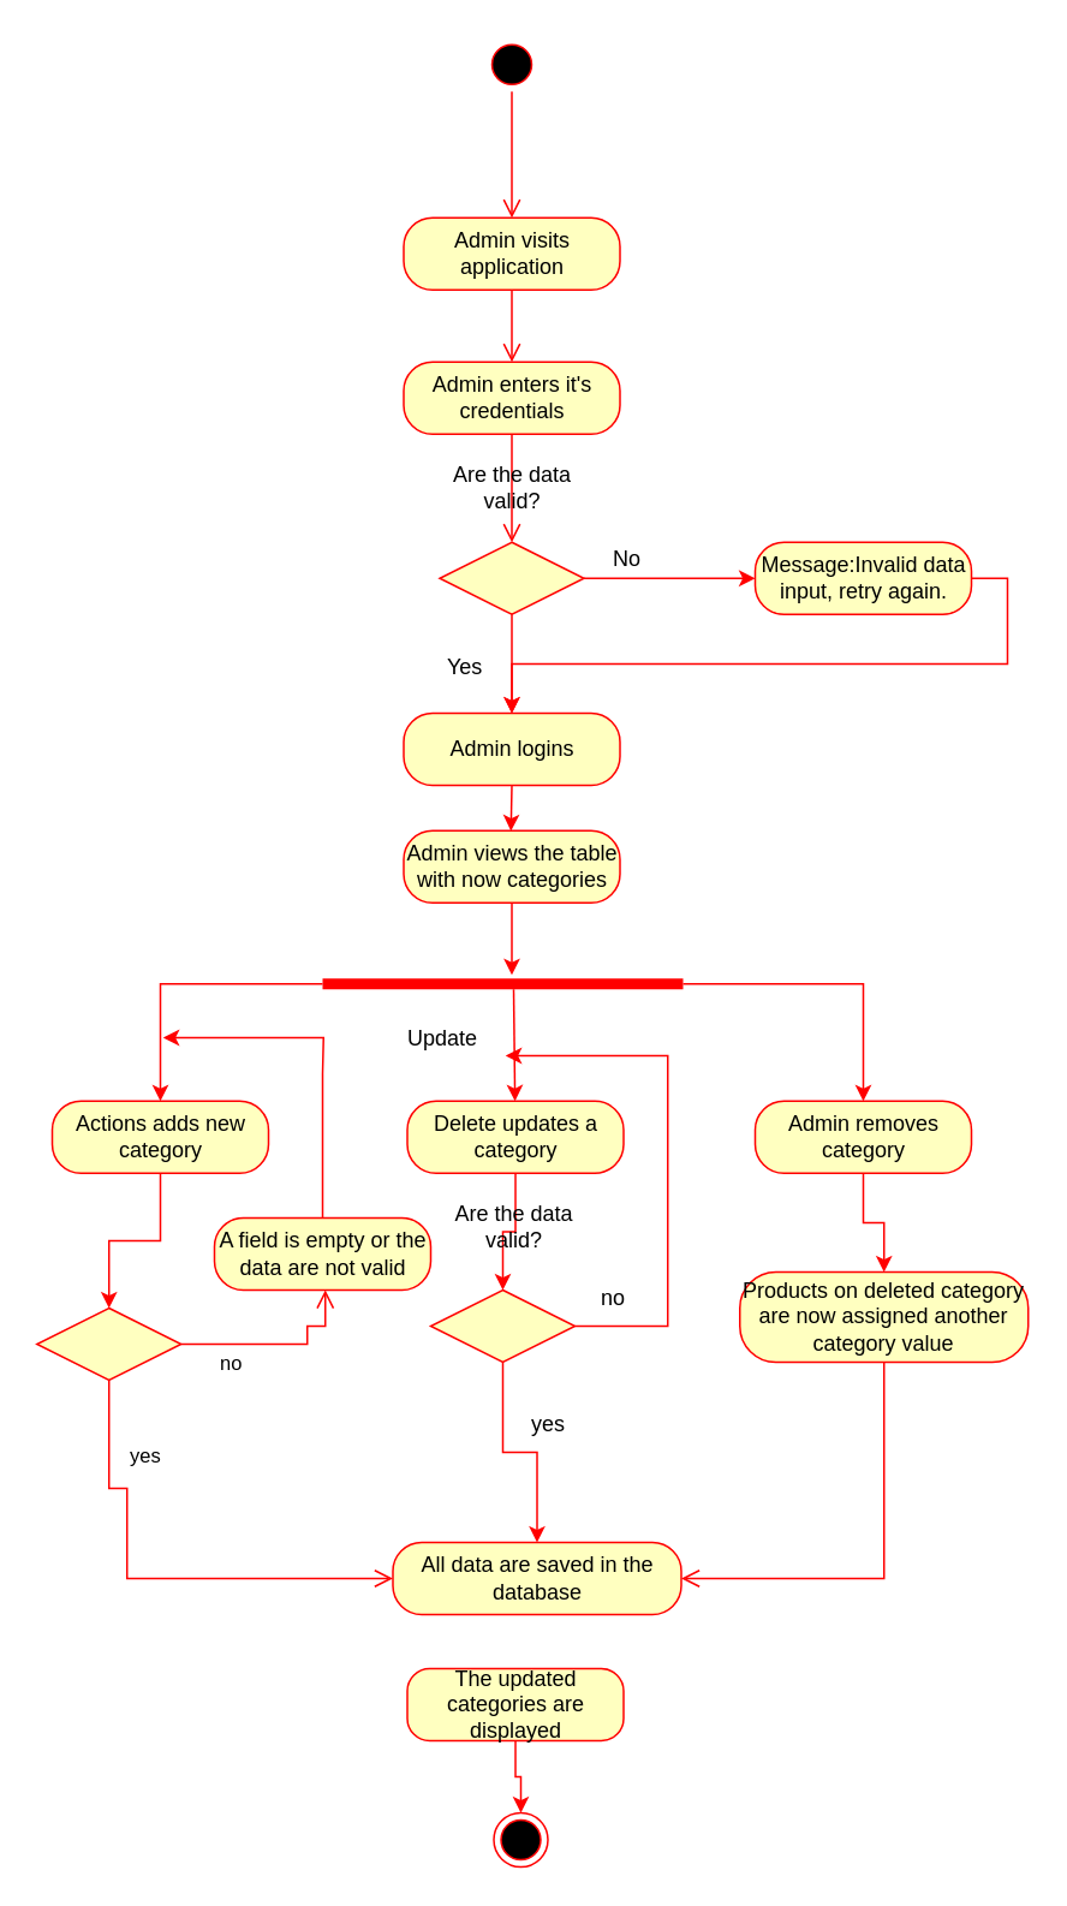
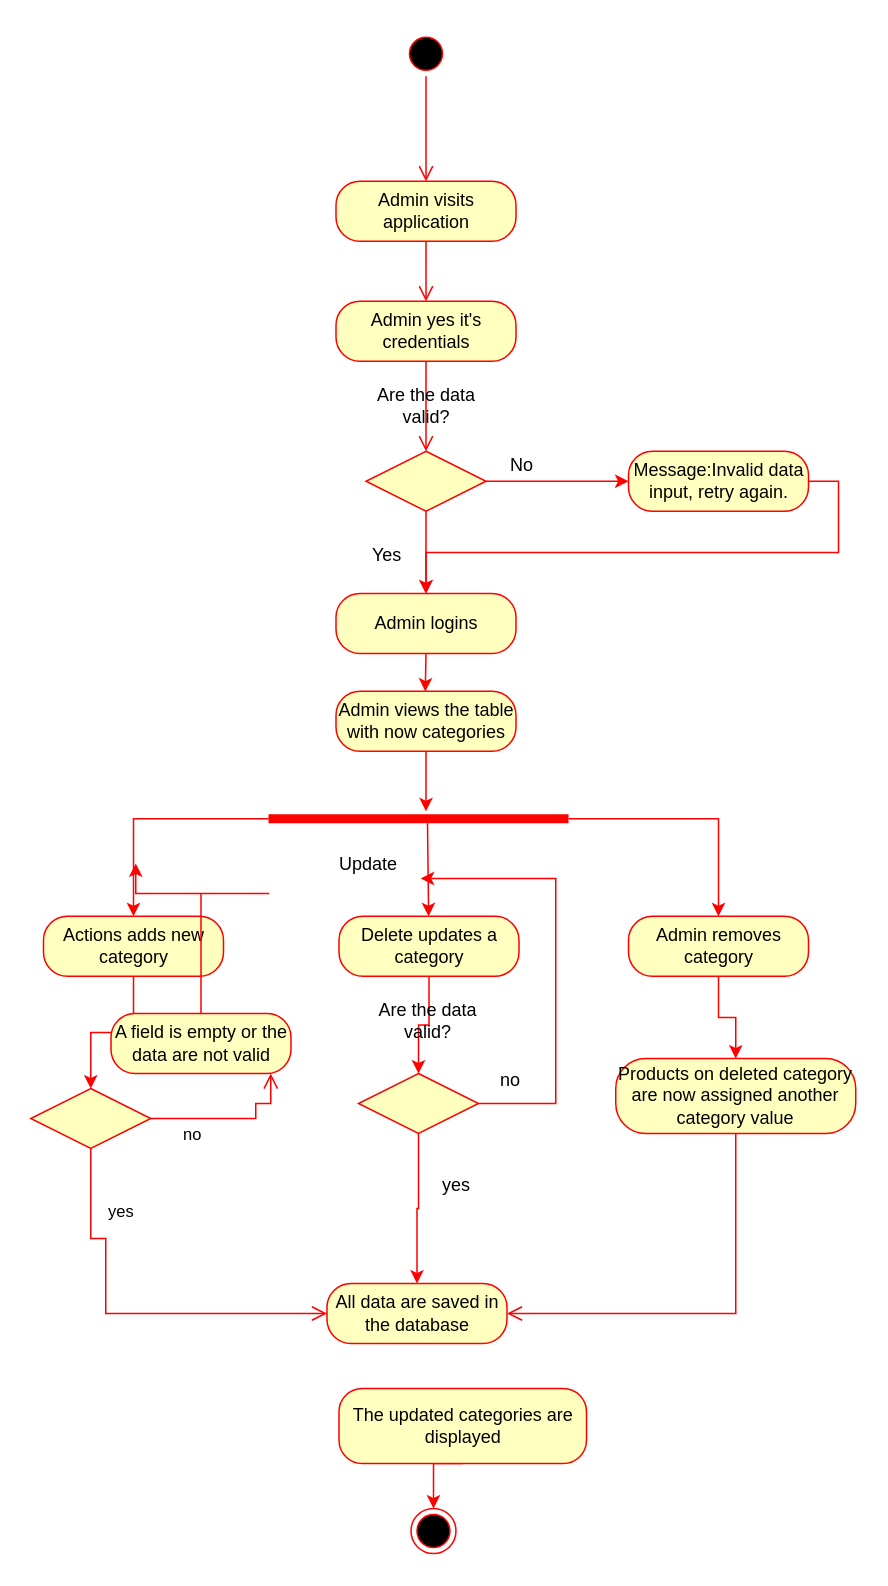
  <mxCell id="0" />
  <mxCell id="1" parent="0" />
  <mxCell id="2" value="" style="ellipse;html=1;shape=startState;fillColor=#000000;strokeColor=#ff0000;" vertex="1" parent="1"><mxGeometry x="268.5" y="20.167" width="30" height="30" as="geometry" /></mxCell>
  <mxCell id="3" value="" style="edgeStyle=orthogonalEdgeStyle;html=1;verticalAlign=bottom;endArrow=open;endSize=8;strokeColor=#ff0000;entryX=0.5;entryY=0;entryDx=0;entryDy=0;" edge="1" parent="1" source="2" target="4"><mxGeometry relative="1" as="geometry"><mxPoint x="283.5" y="110.167" as="targetPoint" /></mxGeometry></mxCell>
  <mxCell id="4" value="Admin visits application" style="rounded=1;whiteSpace=wrap;html=1;arcSize=40;fillColor=#FFFFC0;strokeColor=#FF0000;" vertex="1" parent="1"><mxGeometry x="223.5" y="120.167" width="120" height="40" as="geometry" /></mxCell>
  <mxCell id="5" value="" style="edgeStyle=orthogonalEdgeStyle;html=1;verticalAlign=bottom;endArrow=open;endSize=8;strokeColor=#ff0000;entryX=0.5;entryY=0;entryDx=0;entryDy=0;" edge="1" parent="1" source="4" target="6"><mxGeometry relative="1" as="geometry"><mxPoint x="313.5" y="220.167" as="targetPoint" /></mxGeometry></mxCell>
- <mxCell id="6" value="Admin enters it's credentials" style="rounded=1;whiteSpace=wrap;html=1;arcSize=40;fillColor=#FFFFC0;strokeColor=#FF0000;" vertex="1" parent="1"><mxGeometry x="223.5" y="200.167" width="120" height="40" as="geometry" /></mxCell>
+ <mxCell id="6" value="Admin yes it's credentials" style="rounded=1;whiteSpace=wrap;html=1;arcSize=40;fillColor=#FFFFC0;strokeColor=#FF0000;" vertex="1" parent="1"><mxGeometry x="223.5" y="200.167" width="120" height="40" as="geometry" /></mxCell>
  <mxCell id="7" value="" style="edgeStyle=orthogonalEdgeStyle;html=1;verticalAlign=bottom;endArrow=open;endSize=8;strokeColor=#ff0000;" edge="1" parent="1" source="6"><mxGeometry relative="1" as="geometry"><mxPoint x="283.5" y="300.167" as="targetPoint" /></mxGeometry></mxCell>
  <mxCell id="8" style="edgeStyle=orthogonalEdgeStyle;rounded=0;orthogonalLoop=1;jettySize=auto;html=1;exitX=1;exitY=0.5;exitDx=0;exitDy=0;entryX=0;entryY=0.5;entryDx=0;entryDy=0;strokeColor=#FF0000;" edge="1" parent="1" source="10" target="12"><mxGeometry relative="1" as="geometry" /></mxCell>
  <mxCell id="9" style="edgeStyle=orthogonalEdgeStyle;rounded=0;orthogonalLoop=1;jettySize=auto;html=1;exitX=0.5;exitY=1;exitDx=0;exitDy=0;entryX=0.5;entryY=0;entryDx=0;entryDy=0;strokeColor=#FF0000;" edge="1" parent="1" source="10" target="15"><mxGeometry relative="1" as="geometry" /></mxCell>
  <mxCell id="10" value="" style="rhombus;whiteSpace=wrap;html=1;fillColor=#FFFFC0;strokeColor=#FF0000;" vertex="1" parent="1"><mxGeometry x="243.5" y="300.167" width="80" height="40" as="geometry" /></mxCell>
  <mxCell id="11" style="edgeStyle=orthogonalEdgeStyle;rounded=0;orthogonalLoop=1;jettySize=auto;html=1;exitX=1;exitY=0.5;exitDx=0;exitDy=0;strokeColor=#FF0000;" edge="1" parent="1" source="12" target="15"><mxGeometry relative="1" as="geometry" /></mxCell>
  <mxCell id="12" value="Message:Invalid data input, retry again." style="rounded=1;whiteSpace=wrap;html=1;arcSize=40;fillColor=#FFFFC0;strokeColor=#FF0000;" vertex="1" parent="1"><mxGeometry x="418.5" y="300.167" width="120" height="40" as="geometry" /></mxCell>
  <mxCell id="13" value="No" style="text;html=1;resizable=0;points=[];autosize=1;align=left;verticalAlign=top;spacingTop=-4;" vertex="1" parent="1"><mxGeometry x="337.5" y="300.167" width="30" height="20" as="geometry" /></mxCell>
  <mxCell id="14" style="edgeStyle=orthogonalEdgeStyle;rounded=0;orthogonalLoop=1;jettySize=auto;html=1;exitX=0.5;exitY=1;exitDx=0;exitDy=0;strokeColor=#FF0000;" edge="1" parent="1" source="15"><mxGeometry relative="1" as="geometry"><mxPoint x="283" y="460.333" as="targetPoint" /></mxGeometry></mxCell>
  <mxCell id="15" value="Admin logins" style="rounded=1;whiteSpace=wrap;html=1;arcSize=40;fillColor=#FFFFC0;strokeColor=#FF0000;" vertex="1" parent="1"><mxGeometry x="223.5" y="394.997" width="120" height="40" as="geometry" /></mxCell>
  <mxCell id="16" value="Yes" style="text;html=1;resizable=0;points=[];autosize=1;align=left;verticalAlign=top;spacingTop=-4;" vertex="1" parent="1"><mxGeometry x="245.5" y="360.167" width="40" height="20" as="geometry" /></mxCell>
  <mxCell id="17" style="edgeStyle=orthogonalEdgeStyle;rounded=0;orthogonalLoop=1;jettySize=auto;html=1;exitX=0;exitY=0.5;exitDx=0;exitDy=0;exitPerimeter=0;entryX=0.5;entryY=0;entryDx=0;entryDy=0;strokeColor=#FF0000;" edge="1" parent="1" source="19" target="21"><mxGeometry relative="1" as="geometry" /></mxCell>
  <mxCell id="18" style="edgeStyle=orthogonalEdgeStyle;rounded=0;orthogonalLoop=1;jettySize=auto;html=1;exitX=1;exitY=0.5;exitDx=0;exitDy=0;exitPerimeter=0;strokeColor=#FF0000;" edge="1" parent="1" source="19" target="27"><mxGeometry relative="1" as="geometry" /></mxCell>
  <mxCell id="19" value="" style="shape=line;html=1;strokeWidth=6;strokeColor=#ff0000;" vertex="1" parent="1"><mxGeometry x="178.5" y="540.167" width="200" height="10" as="geometry" /></mxCell>
  <mxCell id="20" style="edgeStyle=orthogonalEdgeStyle;rounded=0;orthogonalLoop=1;jettySize=auto;html=1;exitX=0.5;exitY=1;exitDx=0;exitDy=0;entryX=0.5;entryY=0;entryDx=0;entryDy=0;strokeColor=#FF0000;" edge="1" parent="1" source="21" target="36"><mxGeometry relative="1" as="geometry" /></mxCell>
  <mxCell id="21" value="Actions adds new category" style="rounded=1;whiteSpace=wrap;html=1;arcSize=40;fillColor=#FFFFC0;strokeColor=#FF0000;" vertex="1" parent="1"><mxGeometry x="28.5" y="610.167" width="120" height="40" as="geometry" /></mxCell>
  <mxCell id="22" style="edgeStyle=orthogonalEdgeStyle;rounded=0;orthogonalLoop=1;jettySize=auto;html=1;exitX=0.5;exitY=1;exitDx=0;exitDy=0;entryX=0.5;entryY=0;entryDx=0;entryDy=0;strokeColor=#FF0000;" edge="1" parent="1" source="23" target="32"><mxGeometry relative="1" as="geometry" /></mxCell>
  <mxCell id="23" value="Delete updates a category" style="rounded=1;whiteSpace=wrap;html=1;arcSize=40;fillColor=#FFFFC0;strokeColor=#FF0000;" vertex="1" parent="1"><mxGeometry x="225.5" y="610.167" width="120" height="40" as="geometry" /></mxCell>
  <mxCell id="24" style="edgeStyle=orthogonalEdgeStyle;rounded=0;orthogonalLoop=1;jettySize=auto;html=1;exitX=0.5;exitY=1;exitDx=0;exitDy=0;strokeColor=#FF0000;" edge="1" parent="1" source="25" target="19"><mxGeometry relative="1" as="geometry"><Array as="points"><mxPoint x="283.5" y="540.167" /><mxPoint x="283.5" y="540.167" /></Array></mxGeometry></mxCell>
  <mxCell id="25" value="Admin views the table with now categories" style="rounded=1;whiteSpace=wrap;html=1;arcSize=40;fillColor=#FFFFC0;strokeColor=#FF0000;" vertex="1" parent="1"><mxGeometry x="223.5" y="460.167" width="120" height="40" as="geometry" /></mxCell>
  <mxCell id="26" style="edgeStyle=orthogonalEdgeStyle;rounded=0;orthogonalLoop=1;jettySize=auto;html=1;exitX=0.5;exitY=1;exitDx=0;exitDy=0;entryX=0.5;entryY=0;entryDx=0;entryDy=0;strokeColor=#FF0000;" edge="1" parent="1" source="27" target="46"><mxGeometry relative="1" as="geometry" /></mxCell>
  <mxCell id="27" value="Admin removes category" style="rounded=1;whiteSpace=wrap;html=1;arcSize=40;fillColor=#FFFFC0;strokeColor=#FF0000;" vertex="1" parent="1"><mxGeometry x="418.5" y="610.167" width="120" height="40" as="geometry" /></mxCell>
  <mxCell id="28" value="" style="endArrow=classic;html=1;strokeColor=#FF0000;" edge="1" parent="1" target="23"><mxGeometry width="50" height="50" relative="1" as="geometry"><mxPoint x="284.5" y="548.167" as="sourcePoint" /><mxPoint x="298.5" y="560.167" as="targetPoint" /></mxGeometry></mxCell>
  <mxCell id="29" value="Update" style="text;html=1;resizable=0;points=[];autosize=1;align=left;verticalAlign=top;spacingTop=-4;" vertex="1" parent="1"><mxGeometry x="223.5" y="566.167" width="50" height="20" as="geometry" /></mxCell>
  <mxCell id="30" style="edgeStyle=orthogonalEdgeStyle;rounded=0;orthogonalLoop=1;jettySize=auto;html=1;exitX=1;exitY=0.5;exitDx=0;exitDy=0;strokeColor=#FF0000;" edge="1" parent="1" source="32"><mxGeometry relative="1" as="geometry"><mxPoint x="280" y="585" as="targetPoint" /><Array as="points"><mxPoint x="370" y="735" /><mxPoint x="370" y="585" /></Array></mxGeometry></mxCell>
  <mxCell id="31" style="edgeStyle=orthogonalEdgeStyle;rounded=0;orthogonalLoop=1;jettySize=auto;html=1;exitX=0.5;exitY=1;exitDx=0;exitDy=0;entryX=0.5;entryY=0;entryDx=0;entryDy=0;strokeColor=#FF0000;" edge="1" parent="1" source="32" target="33"><mxGeometry relative="1" as="geometry" /></mxCell>
  <mxCell id="32" value="" style="rhombus;whiteSpace=wrap;html=1;fillColor=#FFFFC0;strokeColor=#FF0000;" vertex="1" parent="1"><mxGeometry x="238.5" y="714.997" width="80" height="40" as="geometry" /></mxCell>
- <mxCell id="33" value="All data are saved in the database" style="rounded=1;whiteSpace=wrap;html=1;arcSize=40;fillColor=#FFFFC0;strokeColor=#FF0000;" vertex="1" parent="1"><mxGeometry x="217.5" y="854.997" width="160" height="40" as="geometry" /></mxCell>
+ <mxCell id="33" value="All data are saved in the database" style="rounded=1;whiteSpace=wrap;html=1;arcSize=40;fillColor=#FFFFC0;strokeColor=#FF0000;" vertex="1" parent="1"><mxGeometry x="217.5" y="854.997" width="120" height="40" as="geometry" /></mxCell>
  <mxCell id="34" value="" style="ellipse;html=1;shape=endState;fillColor=#000000;strokeColor=#ff0000;" vertex="1" parent="1"><mxGeometry x="273.5" y="1004.997" width="30" height="30" as="geometry" /></mxCell>
  <mxCell id="35" value="Are the data valid?" style="text;html=1;strokeColor=none;fillColor=none;align=center;verticalAlign=middle;whiteSpace=wrap;rounded=0;" vertex="1" parent="1"><mxGeometry x="238.5" y="255" width="90" height="30" as="geometry" /></mxCell>
  <mxCell id="36" value="" style="rhombus;whiteSpace=wrap;html=1;fillColor=#ffffc0;strokeColor=#ff0000;" vertex="1" parent="1"><mxGeometry x="20" y="725" width="80" height="40" as="geometry" /></mxCell>
  <mxCell id="37" value="no" style="edgeStyle=orthogonalEdgeStyle;html=1;align=left;verticalAlign=bottom;endArrow=open;endSize=8;strokeColor=#ff0000;rounded=0;" edge="1" source="36" parent="1" target="40"><mxGeometry x="-0.636" y="-20" relative="1" as="geometry"><mxPoint x="180" y="805" as="targetPoint" /><Array as="points"><mxPoint x="170" y="745" /><mxPoint x="170" y="735" /><mxPoint x="180" y="735" /></Array><mxPoint as="offset" /></mxGeometry></mxCell>
  <mxCell id="38" value="yes" style="edgeStyle=orthogonalEdgeStyle;html=1;align=left;verticalAlign=top;endArrow=open;endSize=8;strokeColor=#ff0000;rounded=0;entryX=0;entryY=0.5;entryDx=0;entryDy=0;" edge="1" source="36" parent="1" target="33"><mxGeometry x="-0.781" y="10" relative="1" as="geometry"><mxPoint x="70" y="885" as="targetPoint" /><Array as="points"><mxPoint x="60" y="825" /><mxPoint x="70" y="825" /><mxPoint x="70" y="875" /></Array><mxPoint as="offset" /></mxGeometry></mxCell>
  <mxCell id="39" style="edgeStyle=orthogonalEdgeStyle;rounded=0;orthogonalLoop=1;jettySize=auto;html=1;exitX=0.5;exitY=0;exitDx=0;exitDy=0;strokeColor=#FF0000;" edge="1" parent="1" source="40"><mxGeometry relative="1" as="geometry"><mxPoint x="90" y="575" as="targetPoint" /><Array as="points"><mxPoint x="179" y="595" /><mxPoint x="179" y="595" /></Array></mxGeometry></mxCell>
- <mxCell id="40" value="A field is empty or the data are not valid" style="rounded=1;whiteSpace=wrap;html=1;arcSize=40;fontColor=#000000;fillColor=#ffffc0;strokeColor=#ff0000;" vertex="1" parent="1"><mxGeometry x="118.5" y="675" width="120" height="40" as="geometry" /></mxCell>
+ <mxCell id="40" value="A field is empty or the data are not valid" style="rounded=1;whiteSpace=wrap;html=1;arcSize=40;fontColor=#000000;fillColor=#ffffc0;strokeColor=#ff0000;" vertex="1" parent="1"><mxGeometry x="73.5" y="675" width="120" height="40" as="geometry" /></mxCell>
  <mxCell id="41" value="Are the data valid?" style="text;html=1;strokeColor=none;fillColor=none;align=center;verticalAlign=middle;whiteSpace=wrap;rounded=0;" vertex="1" parent="1"><mxGeometry x="248.5" y="665" width="71.5" height="30" as="geometry" /></mxCell>
  <mxCell id="42" value="no" style="text;html=1;strokeColor=none;fillColor=none;align=center;verticalAlign=middle;whiteSpace=wrap;rounded=0;" vertex="1" parent="1"><mxGeometry x="310" y="705" width="60" height="30" as="geometry" /></mxCell>
  <mxCell id="43" value="yes" style="text;html=1;strokeColor=none;fillColor=none;align=center;verticalAlign=middle;whiteSpace=wrap;rounded=0;" vertex="1" parent="1"><mxGeometry x="273.5" y="775" width="60" height="30" as="geometry" /></mxCell>
  <mxCell id="44" style="edgeStyle=orthogonalEdgeStyle;rounded=0;orthogonalLoop=1;jettySize=auto;html=1;exitX=0.5;exitY=1;exitDx=0;exitDy=0;entryX=0.5;entryY=0;entryDx=0;entryDy=0;strokeColor=#FF0000;" edge="1" parent="1" source="45" target="34"><mxGeometry relative="1" as="geometry" /></mxCell>
- <mxCell id="45" value="The updated categories are displayed" style="rounded=1;whiteSpace=wrap;html=1;arcSize=31;fontColor=#000000;fillColor=#ffffc0;strokeColor=#ff0000;" vertex="1" parent="1"><mxGeometry x="225.5" y="925" width="120" height="40" as="geometry" /></mxCell>
+ <mxCell id="45" value="The updated categories are displayed" style="rounded=1;whiteSpace=wrap;html=1;arcSize=31;fontColor=#000000;fillColor=#ffffc0;strokeColor=#ff0000;" vertex="1" parent="1"><mxGeometry x="225.5" y="925" width="165" height="50" as="geometry" /></mxCell>
  <mxCell id="46" value="Products on deleted category are now assigned another category value" style="rounded=1;whiteSpace=wrap;html=1;arcSize=40;fontColor=#000000;fillColor=#ffffc0;strokeColor=#ff0000;" vertex="1" parent="1"><mxGeometry x="410" y="705" width="160" height="50" as="geometry" /></mxCell>
  <mxCell id="47" value="" style="edgeStyle=orthogonalEdgeStyle;html=1;verticalAlign=bottom;endArrow=open;endSize=8;strokeColor=#ff0000;rounded=0;entryX=1;entryY=0.5;entryDx=0;entryDy=0;" edge="1" source="46" parent="1" target="33"><mxGeometry relative="1" as="geometry"><mxPoint x="490" y="895" as="targetPoint" /><Array as="points"><mxPoint x="490" y="875" /></Array></mxGeometry></mxCell>
